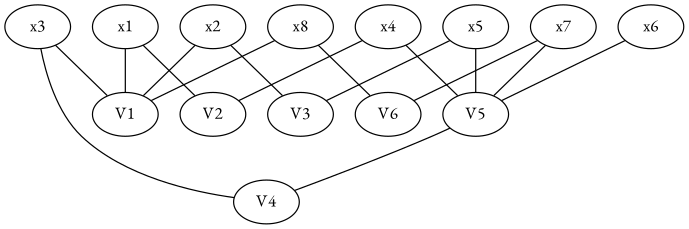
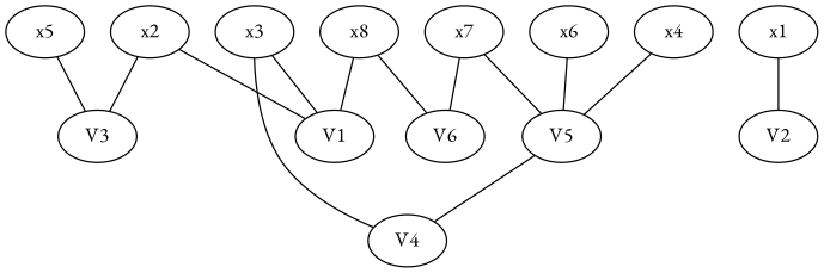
  graph {
    fontname="EB Garamond"
    node [fontname="EB Garamond"]
    edge [fontname="EB Garamond"]
    n1 [label=x8]
    V1
    V6
    x1
    V2
    x2
    V3
    x3
    V4
    x4
    V5
    x5
    x6
    x7
    n1 -- V1
    n1 -- V6
-   x1 -- V1
    x1 -- V2
    x2 -- V1
    x2 -- V3
    x3 -- V1
    x3 -- V4
-   x4 -- V2
    x4 -- V5
    V5 -- V4
    x5 -- V3
-   x5 -- V5
    x6 -- V5
    x7 -- V6
    x7 -- V5
  }
